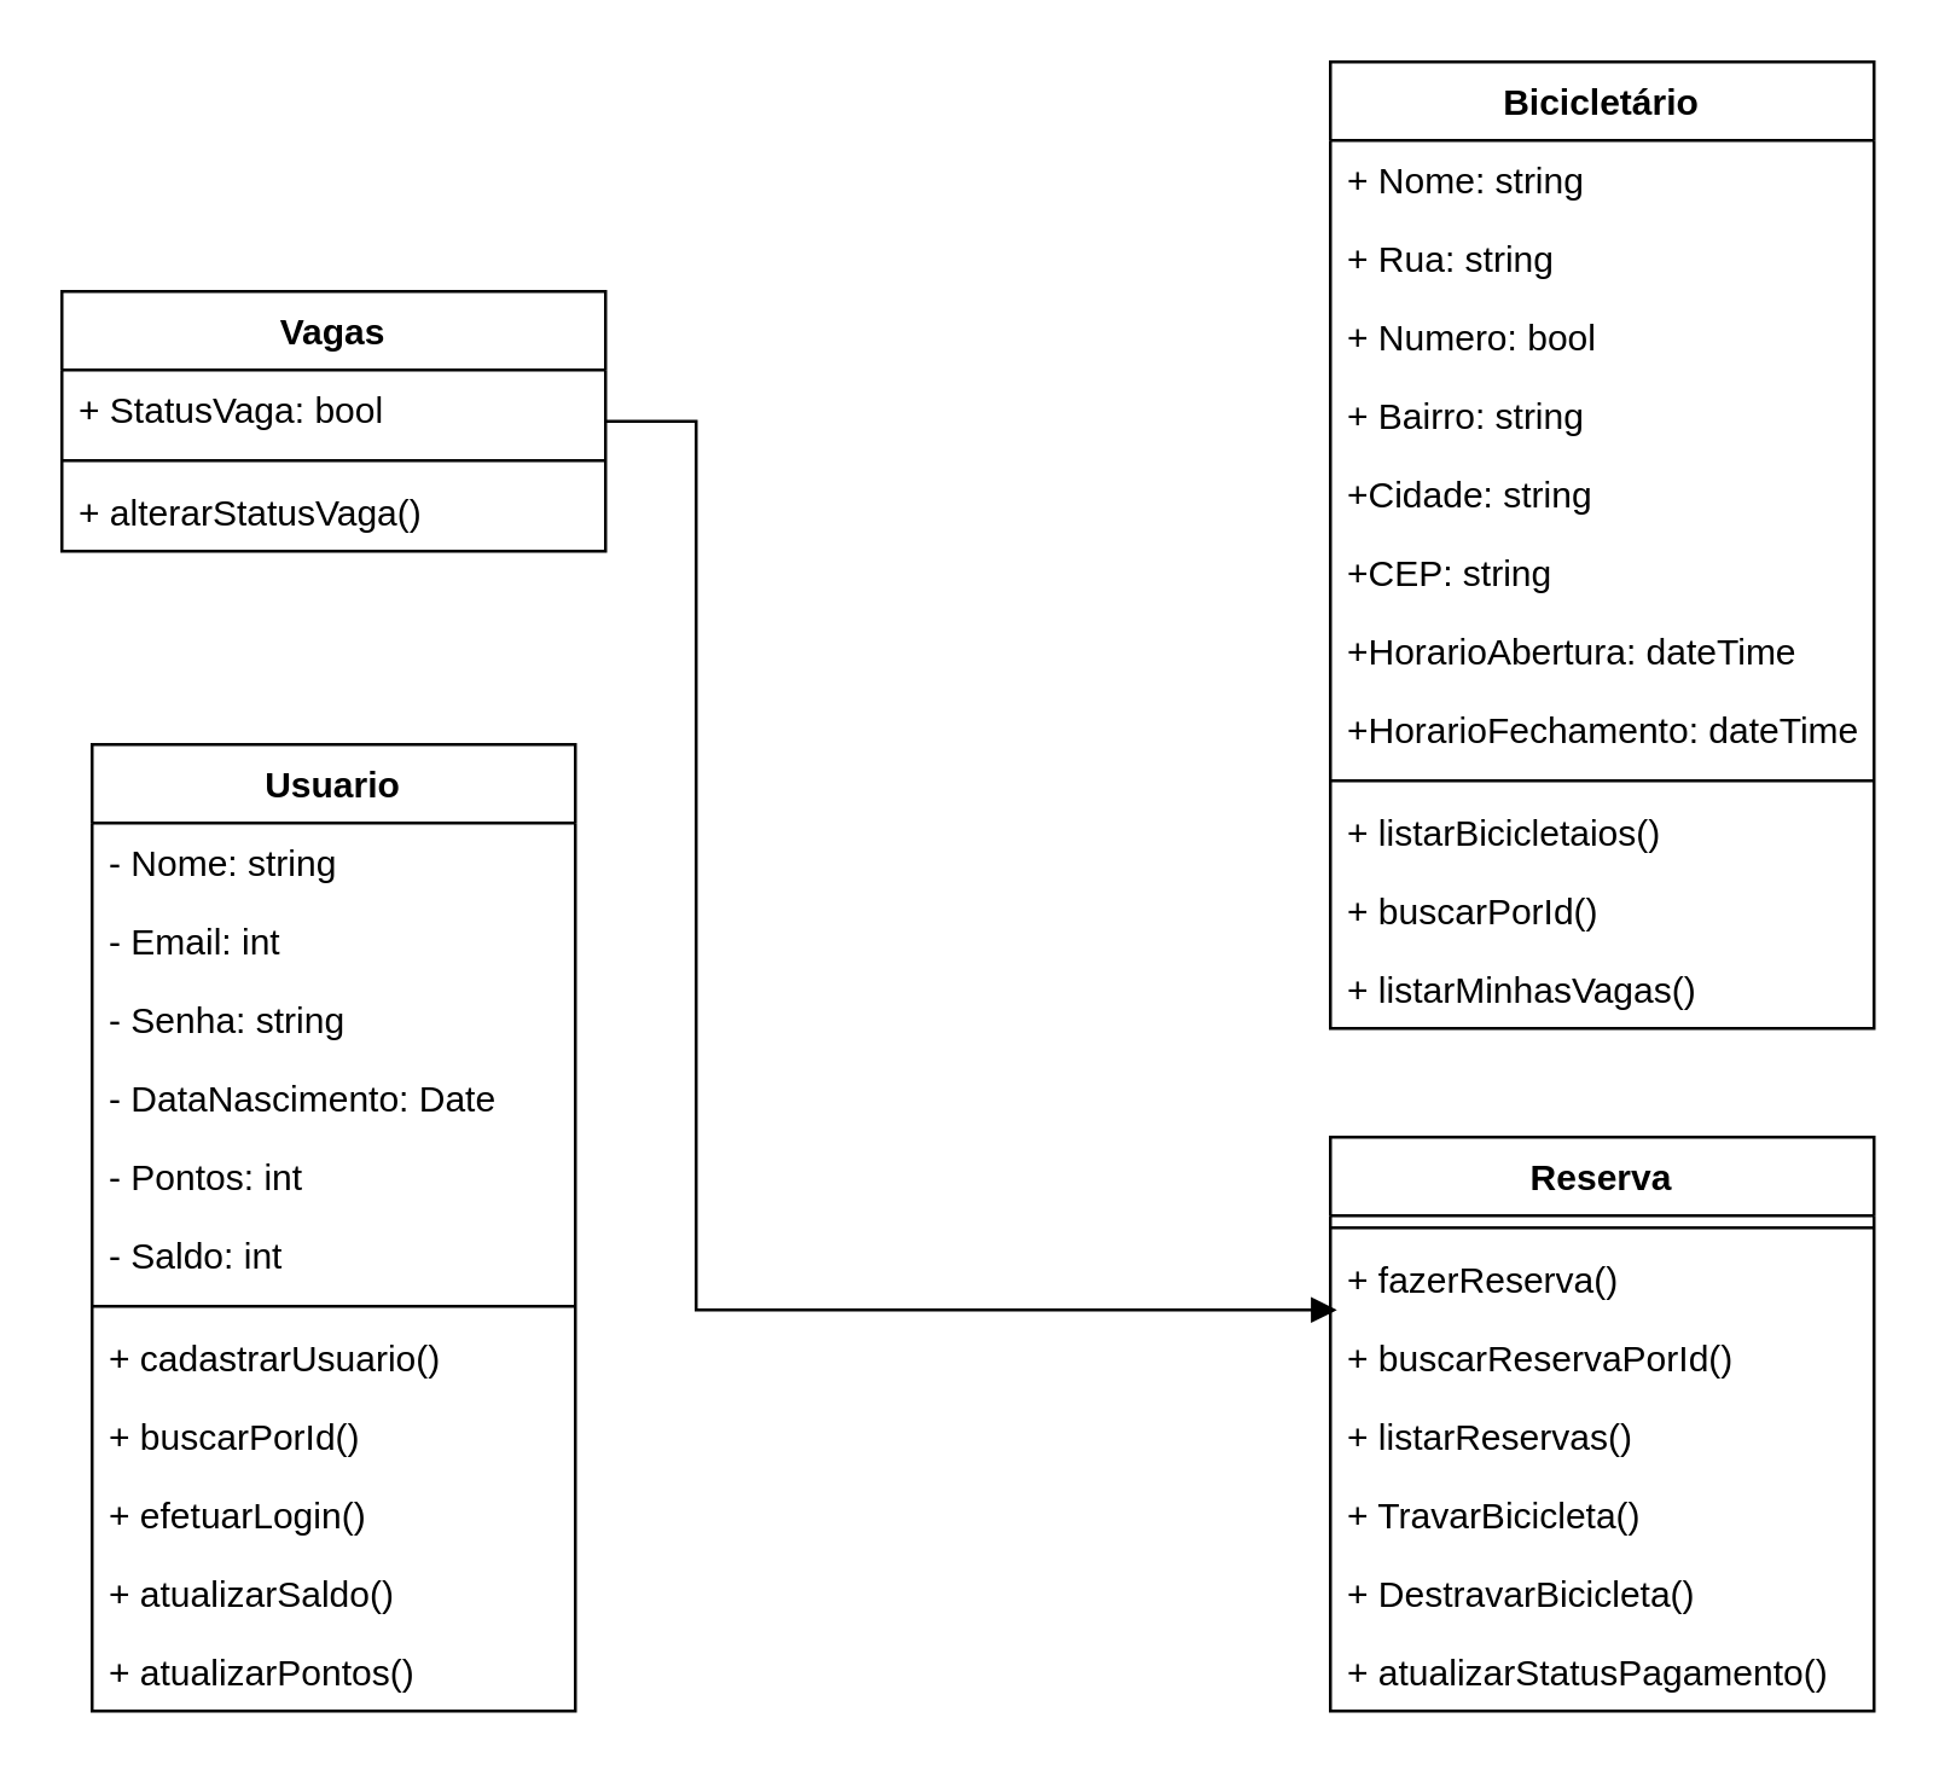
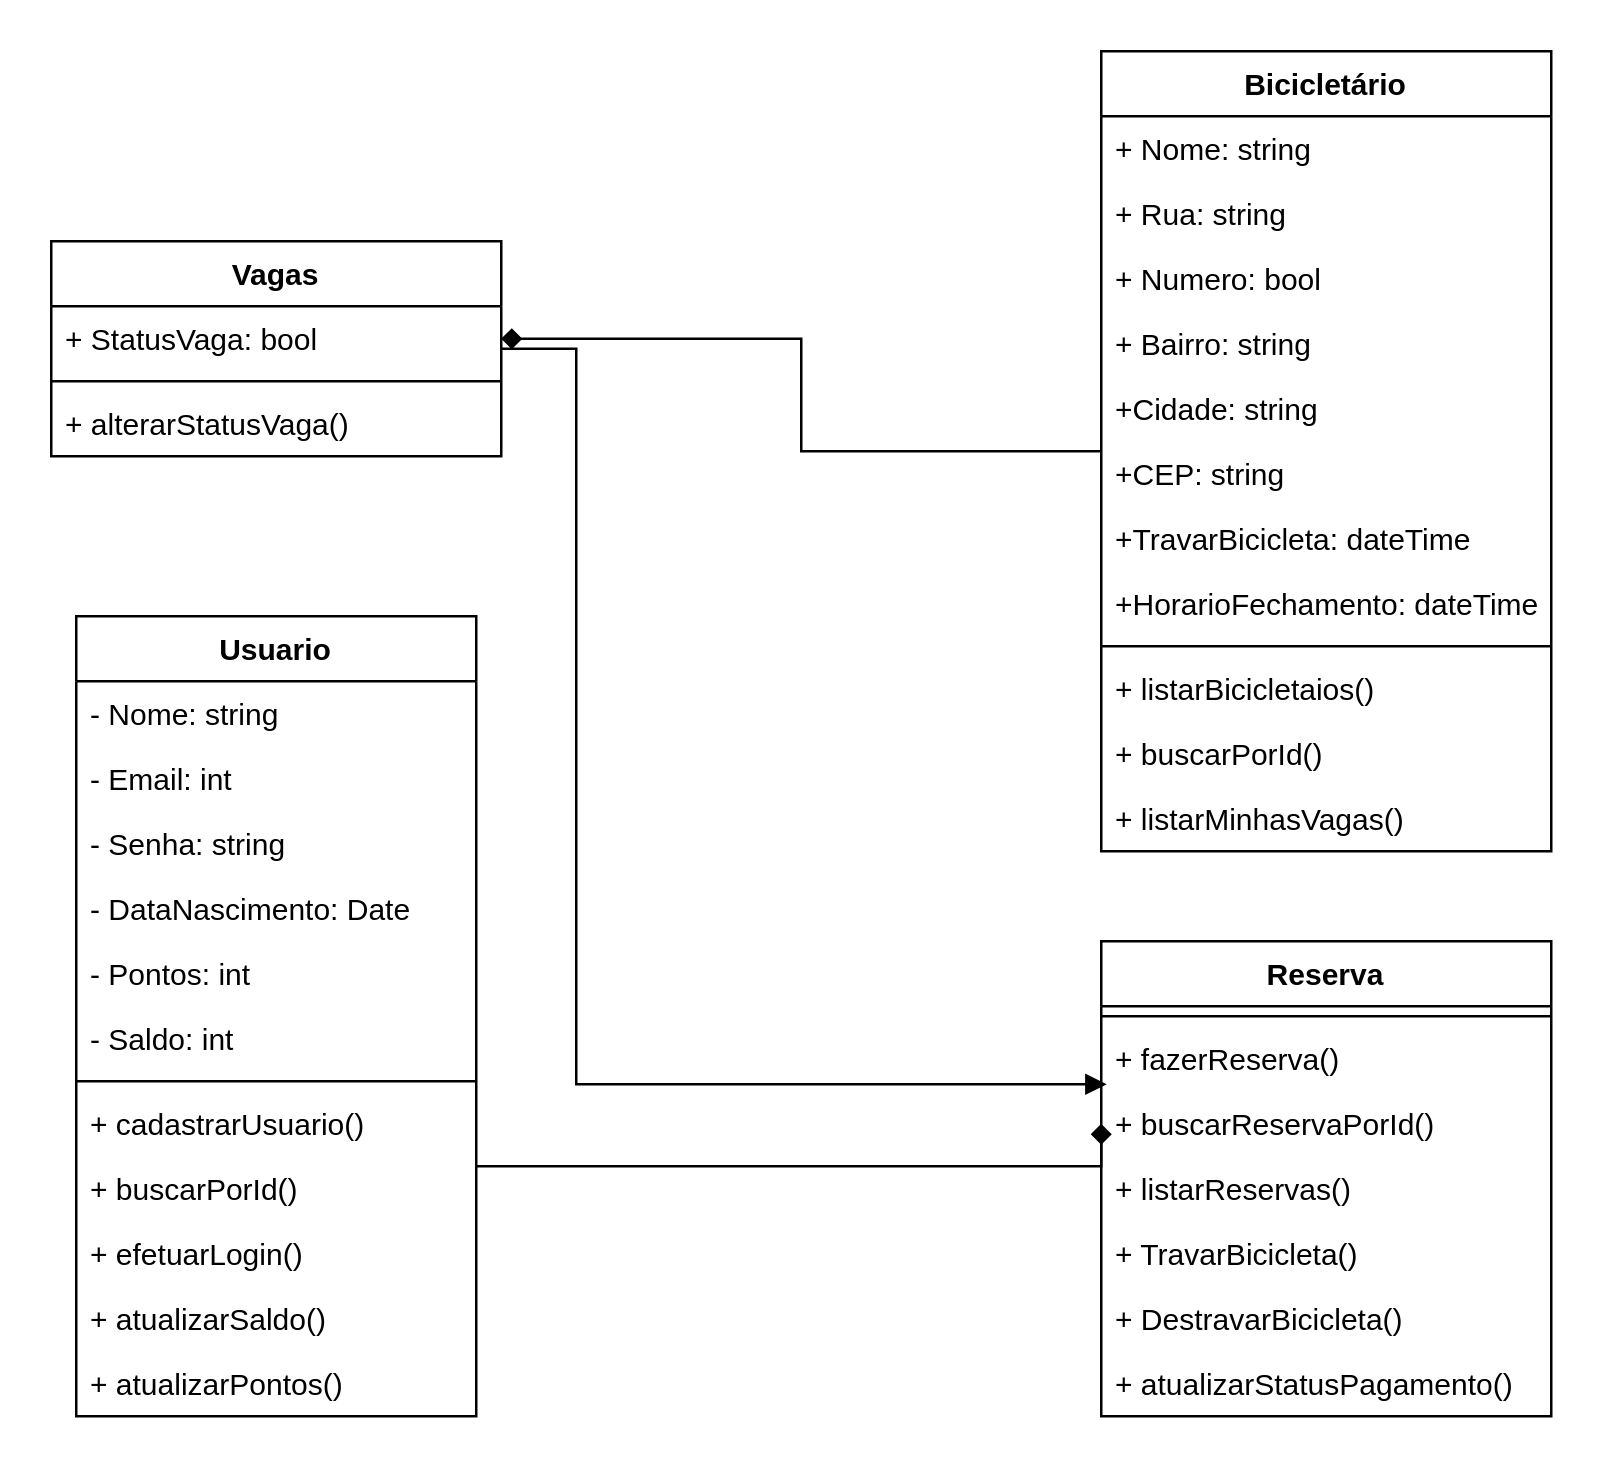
  <mxCell id="0" />
  <mxCell id="1" parent="0" />
+ <mxCell id="2" style="edgeStyle=orthogonalEdgeStyle;rounded=0;orthogonalLoop=1;jettySize=auto;html=1;entryX=0;entryY=0.5;entryDx=0;entryDy=0;endArrow=diamond;endFill=1;" edge="1" parent="1" source="3" target="38"><mxGeometry relative="1" as="geometry"><Array as="points"><mxPoint x="440" y="466" /></Array></mxGeometry></mxCell>
  <mxCell id="3" value="Usuario" style="swimlane;fontStyle=1;align=center;verticalAlign=top;childLayout=stackLayout;horizontal=1;startSize=26;horizontalStack=0;resizeParent=1;resizeParentMax=0;resizeLast=0;collapsible=1;marginBottom=0;" vertex="1" parent="1"><mxGeometry x="30" y="246" width="160" height="320" as="geometry" /></mxCell>
  <mxCell id="4" value="- Nome: string" style="text;strokeColor=none;fillColor=none;align=left;verticalAlign=top;spacingLeft=4;spacingRight=4;overflow=hidden;rotatable=0;points=[[0,0.5],[1,0.5]];portConstraint=eastwest;" vertex="1" parent="3"><mxGeometry y="26" width="160" height="26" as="geometry" /></mxCell>
  <mxCell id="5" value="- Email: int" style="text;strokeColor=none;fillColor=none;align=left;verticalAlign=top;spacingLeft=4;spacingRight=4;overflow=hidden;rotatable=0;points=[[0,0.5],[1,0.5]];portConstraint=eastwest;" vertex="1" parent="3"><mxGeometry y="52" width="160" height="26" as="geometry" /></mxCell>
  <mxCell id="6" value="- Senha: string" style="text;strokeColor=none;fillColor=none;align=left;verticalAlign=top;spacingLeft=4;spacingRight=4;overflow=hidden;rotatable=0;points=[[0,0.5],[1,0.5]];portConstraint=eastwest;" vertex="1" parent="3"><mxGeometry y="78" width="160" height="26" as="geometry" /></mxCell>
  <mxCell id="7" value="- DataNascimento: Date" style="text;strokeColor=none;fillColor=none;align=left;verticalAlign=top;spacingLeft=4;spacingRight=4;overflow=hidden;rotatable=0;points=[[0,0.5],[1,0.5]];portConstraint=eastwest;" vertex="1" parent="3"><mxGeometry y="104" width="160" height="26" as="geometry" /></mxCell>
  <mxCell id="8" value="- Pontos: int" style="text;strokeColor=none;fillColor=none;align=left;verticalAlign=top;spacingLeft=4;spacingRight=4;overflow=hidden;rotatable=0;points=[[0,0.5],[1,0.5]];portConstraint=eastwest;" vertex="1" parent="3"><mxGeometry y="130" width="160" height="26" as="geometry" /></mxCell>
  <mxCell id="9" value="- Saldo: int" style="text;strokeColor=none;fillColor=none;align=left;verticalAlign=top;spacingLeft=4;spacingRight=4;overflow=hidden;rotatable=0;points=[[0,0.5],[1,0.5]];portConstraint=eastwest;" vertex="1" parent="3"><mxGeometry y="156" width="160" height="26" as="geometry" /></mxCell>
  <mxCell id="10" value="" style="line;strokeWidth=1;fillColor=none;align=left;verticalAlign=middle;spacingTop=-1;spacingLeft=3;spacingRight=3;rotatable=0;labelPosition=right;points=[];portConstraint=eastwest;" vertex="1" parent="3"><mxGeometry y="182" width="160" height="8" as="geometry" /></mxCell>
  <mxCell id="11" value="+ cadastrarUsuario()" style="text;strokeColor=none;fillColor=none;align=left;verticalAlign=top;spacingLeft=4;spacingRight=4;overflow=hidden;rotatable=0;points=[[0,0.5],[1,0.5]];portConstraint=eastwest;" vertex="1" parent="3"><mxGeometry y="190" width="160" height="26" as="geometry" /></mxCell>
  <mxCell id="12" value="+ buscarPorId()" style="text;strokeColor=none;fillColor=none;align=left;verticalAlign=top;spacingLeft=4;spacingRight=4;overflow=hidden;rotatable=0;points=[[0,0.5],[1,0.5]];portConstraint=eastwest;" vertex="1" parent="3"><mxGeometry y="216" width="160" height="26" as="geometry" /></mxCell>
  <mxCell id="13" value="+ efetuarLogin()" style="text;strokeColor=none;fillColor=none;align=left;verticalAlign=top;spacingLeft=4;spacingRight=4;overflow=hidden;rotatable=0;points=[[0,0.5],[1,0.5]];portConstraint=eastwest;" vertex="1" parent="3"><mxGeometry y="242" width="160" height="26" as="geometry" /></mxCell>
  <mxCell id="14" value="+ atualizarSaldo()" style="text;strokeColor=none;fillColor=none;align=left;verticalAlign=top;spacingLeft=4;spacingRight=4;overflow=hidden;rotatable=0;points=[[0,0.5],[1,0.5]];portConstraint=eastwest;" vertex="1" parent="3"><mxGeometry y="268" width="160" height="26" as="geometry" /></mxCell>
  <mxCell id="15" value="+ atualizarPontos()" style="text;strokeColor=none;fillColor=none;align=left;verticalAlign=top;spacingLeft=4;spacingRight=4;overflow=hidden;rotatable=0;points=[[0,0.5],[1,0.5]];portConstraint=eastwest;" vertex="1" parent="3"><mxGeometry y="294" width="160" height="26" as="geometry" /></mxCell>
+ <mxCell id="16" style="edgeStyle=orthogonalEdgeStyle;rounded=0;orthogonalLoop=1;jettySize=auto;html=1;entryX=1;entryY=0.5;entryDx=0;entryDy=0;endArrow=diamond;endFill=1;" edge="1" parent="1" source="17" target="32"><mxGeometry relative="1" as="geometry" /></mxCell>
  <mxCell id="17" value="Bicicletário" style="swimlane;fontStyle=1;align=center;verticalAlign=top;childLayout=stackLayout;horizontal=1;startSize=26;horizontalStack=0;resizeParent=1;resizeParentMax=0;resizeLast=0;collapsible=1;marginBottom=0;" vertex="1" parent="1"><mxGeometry x="440" y="20" width="180" height="320" as="geometry" /></mxCell>
  <mxCell id="18" value="+ Nome: string" style="text;strokeColor=none;fillColor=none;align=left;verticalAlign=top;spacingLeft=4;spacingRight=4;overflow=hidden;rotatable=0;points=[[0,0.5],[1,0.5]];portConstraint=eastwest;" vertex="1" parent="17"><mxGeometry y="26" width="180" height="26" as="geometry" /></mxCell>
  <mxCell id="19" value="+ Rua: string" style="text;strokeColor=none;fillColor=none;align=left;verticalAlign=top;spacingLeft=4;spacingRight=4;overflow=hidden;rotatable=0;points=[[0,0.5],[1,0.5]];portConstraint=eastwest;" vertex="1" parent="17"><mxGeometry y="52" width="180" height="26" as="geometry" /></mxCell>
  <mxCell id="20" value="+ Numero: bool" style="text;strokeColor=none;fillColor=none;align=left;verticalAlign=top;spacingLeft=4;spacingRight=4;overflow=hidden;rotatable=0;points=[[0,0.5],[1,0.5]];portConstraint=eastwest;" vertex="1" parent="17"><mxGeometry y="78" width="180" height="26" as="geometry" /></mxCell>
  <mxCell id="21" value="+ Bairro: string" style="text;strokeColor=none;fillColor=none;align=left;verticalAlign=top;spacingLeft=4;spacingRight=4;overflow=hidden;rotatable=0;points=[[0,0.5],[1,0.5]];portConstraint=eastwest;" vertex="1" parent="17"><mxGeometry y="104" width="180" height="26" as="geometry" /></mxCell>
  <mxCell id="22" value="+Cidade: string" style="text;strokeColor=none;fillColor=none;align=left;verticalAlign=top;spacingLeft=4;spacingRight=4;overflow=hidden;rotatable=0;points=[[0,0.5],[1,0.5]];portConstraint=eastwest;" vertex="1" parent="17"><mxGeometry y="130" width="180" height="26" as="geometry" /></mxCell>
  <mxCell id="23" value="+CEP: string" style="text;strokeColor=none;fillColor=none;align=left;verticalAlign=top;spacingLeft=4;spacingRight=4;overflow=hidden;rotatable=0;points=[[0,0.5],[1,0.5]];portConstraint=eastwest;" vertex="1" parent="17"><mxGeometry y="156" width="180" height="26" as="geometry" /></mxCell>
- <mxCell id="24" value="+HorarioAbertura: dateTime" style="text;strokeColor=none;fillColor=none;align=left;verticalAlign=top;spacingLeft=4;spacingRight=4;overflow=hidden;rotatable=0;points=[[0,0.5],[1,0.5]];portConstraint=eastwest;" vertex="1" parent="17"><mxGeometry y="182" width="180" height="26" as="geometry" /></mxCell>
+ <mxCell id="24" value="+TravarBicicleta: dateTime" style="text;strokeColor=none;fillColor=none;align=left;verticalAlign=top;spacingLeft=4;spacingRight=4;overflow=hidden;rotatable=0;points=[[0,0.5],[1,0.5]];portConstraint=eastwest;" vertex="1" parent="17"><mxGeometry y="182" width="180" height="26" as="geometry" /></mxCell>
  <mxCell id="25" value="+HorarioFechamento: dateTime" style="text;strokeColor=none;fillColor=none;align=left;verticalAlign=top;spacingLeft=4;spacingRight=4;overflow=hidden;rotatable=0;points=[[0,0.5],[1,0.5]];portConstraint=eastwest;" vertex="1" parent="17"><mxGeometry y="208" width="180" height="26" as="geometry" /></mxCell>
  <mxCell id="26" value="" style="line;strokeWidth=1;fillColor=none;align=left;verticalAlign=middle;spacingTop=-1;spacingLeft=3;spacingRight=3;rotatable=0;labelPosition=right;points=[];portConstraint=eastwest;" vertex="1" parent="17"><mxGeometry y="234" width="180" height="8" as="geometry" /></mxCell>
  <mxCell id="27" value="+ listarBicicletaios()" style="text;strokeColor=none;fillColor=none;align=left;verticalAlign=top;spacingLeft=4;spacingRight=4;overflow=hidden;rotatable=0;points=[[0,0.5],[1,0.5]];portConstraint=eastwest;" vertex="1" parent="17"><mxGeometry y="242" width="180" height="26" as="geometry" /></mxCell>
  <mxCell id="28" value="+ buscarPorId()" style="text;strokeColor=none;fillColor=none;align=left;verticalAlign=top;spacingLeft=4;spacingRight=4;overflow=hidden;rotatable=0;points=[[0,0.5],[1,0.5]];portConstraint=eastwest;" vertex="1" parent="17"><mxGeometry y="268" width="180" height="26" as="geometry" /></mxCell>
  <mxCell id="29" value="+ listarMinhasVagas()" style="text;strokeColor=none;fillColor=none;align=left;verticalAlign=top;spacingLeft=4;spacingRight=4;overflow=hidden;rotatable=0;points=[[0,0.5],[1,0.5]];portConstraint=eastwest;" vertex="1" parent="17"><mxGeometry y="294" width="180" height="26" as="geometry" /></mxCell>
  <mxCell id="30" style="edgeStyle=orthogonalEdgeStyle;rounded=0;orthogonalLoop=1;jettySize=auto;html=1;entryX=0.012;entryY=-0.106;entryDx=0;entryDy=0;entryPerimeter=0;endArrow=block;endFill=1;" edge="1" parent="1" source="31" target="38"><mxGeometry relative="1" as="geometry"><Array as="points"><mxPoint x="230" y="139" /><mxPoint x="230" y="433" /></Array></mxGeometry></mxCell>
  <mxCell id="31" value="Vagas" style="swimlane;fontStyle=1;align=center;verticalAlign=top;childLayout=stackLayout;horizontal=1;startSize=26;horizontalStack=0;resizeParent=1;resizeParentMax=0;resizeLast=0;collapsible=1;marginBottom=0;" vertex="1" parent="1"><mxGeometry x="20" y="96" width="180" height="86" as="geometry" /></mxCell>
  <mxCell id="32" value="+ StatusVaga: bool" style="text;strokeColor=none;fillColor=none;align=left;verticalAlign=top;spacingLeft=4;spacingRight=4;overflow=hidden;rotatable=0;points=[[0,0.5],[1,0.5]];portConstraint=eastwest;" vertex="1" parent="31"><mxGeometry y="26" width="180" height="26" as="geometry" /></mxCell>
  <mxCell id="33" value="" style="line;strokeWidth=1;fillColor=none;align=left;verticalAlign=middle;spacingTop=-1;spacingLeft=3;spacingRight=3;rotatable=0;labelPosition=right;points=[];portConstraint=eastwest;" vertex="1" parent="31"><mxGeometry y="52" width="180" height="8" as="geometry" /></mxCell>
  <mxCell id="34" value="+ alterarStatusVaga()" style="text;strokeColor=none;fillColor=none;align=left;verticalAlign=top;spacingLeft=4;spacingRight=4;overflow=hidden;rotatable=0;points=[[0,0.5],[1,0.5]];portConstraint=eastwest;" vertex="1" parent="31"><mxGeometry y="60" width="180" height="26" as="geometry" /></mxCell>
  <mxCell id="35" value="Reserva" style="swimlane;fontStyle=1;align=center;verticalAlign=top;childLayout=stackLayout;horizontal=1;startSize=26;horizontalStack=0;resizeParent=1;resizeParentMax=0;resizeLast=0;collapsible=1;marginBottom=0;" vertex="1" parent="1"><mxGeometry x="440" y="376" width="180" height="190" as="geometry" /></mxCell>
  <mxCell id="36" value="" style="line;strokeWidth=1;fillColor=none;align=left;verticalAlign=middle;spacingTop=-1;spacingLeft=3;spacingRight=3;rotatable=0;labelPosition=right;points=[];portConstraint=eastwest;" vertex="1" parent="35"><mxGeometry y="26" width="180" height="8" as="geometry" /></mxCell>
  <mxCell id="37" value="+ fazerReserva()" style="text;strokeColor=none;fillColor=none;align=left;verticalAlign=top;spacingLeft=4;spacingRight=4;overflow=hidden;rotatable=0;points=[[0,0.5],[1,0.5]];portConstraint=eastwest;" vertex="1" parent="35"><mxGeometry y="34" width="180" height="26" as="geometry" /></mxCell>
  <mxCell id="38" value="+ buscarReservaPorId()" style="text;strokeColor=none;fillColor=none;align=left;verticalAlign=top;spacingLeft=4;spacingRight=4;overflow=hidden;rotatable=0;points=[[0,0.5],[1,0.5]];portConstraint=eastwest;" vertex="1" parent="35"><mxGeometry y="60" width="180" height="26" as="geometry" /></mxCell>
  <mxCell id="39" value="+ listarReservas()" style="text;strokeColor=none;fillColor=none;align=left;verticalAlign=top;spacingLeft=4;spacingRight=4;overflow=hidden;rotatable=0;points=[[0,0.5],[1,0.5]];portConstraint=eastwest;" vertex="1" parent="35"><mxGeometry y="86" width="180" height="26" as="geometry" /></mxCell>
  <mxCell id="40" value="+ TravarBicicleta()" style="text;strokeColor=none;fillColor=none;align=left;verticalAlign=top;spacingLeft=4;spacingRight=4;overflow=hidden;rotatable=0;points=[[0,0.5],[1,0.5]];portConstraint=eastwest;" vertex="1" parent="35"><mxGeometry y="112" width="180" height="26" as="geometry" /></mxCell>
  <mxCell id="41" value="+ DestravarBicicleta()" style="text;strokeColor=none;fillColor=none;align=left;verticalAlign=top;spacingLeft=4;spacingRight=4;overflow=hidden;rotatable=0;points=[[0,0.5],[1,0.5]];portConstraint=eastwest;" vertex="1" parent="35"><mxGeometry y="138" width="180" height="26" as="geometry" /></mxCell>
  <mxCell id="42" value="+ atualizarStatusPagamento()" style="text;strokeColor=none;fillColor=none;align=left;verticalAlign=top;spacingLeft=4;spacingRight=4;overflow=hidden;rotatable=0;points=[[0,0.5],[1,0.5]];portConstraint=eastwest;" vertex="1" parent="35"><mxGeometry y="164" width="180" height="26" as="geometry" /></mxCell>
